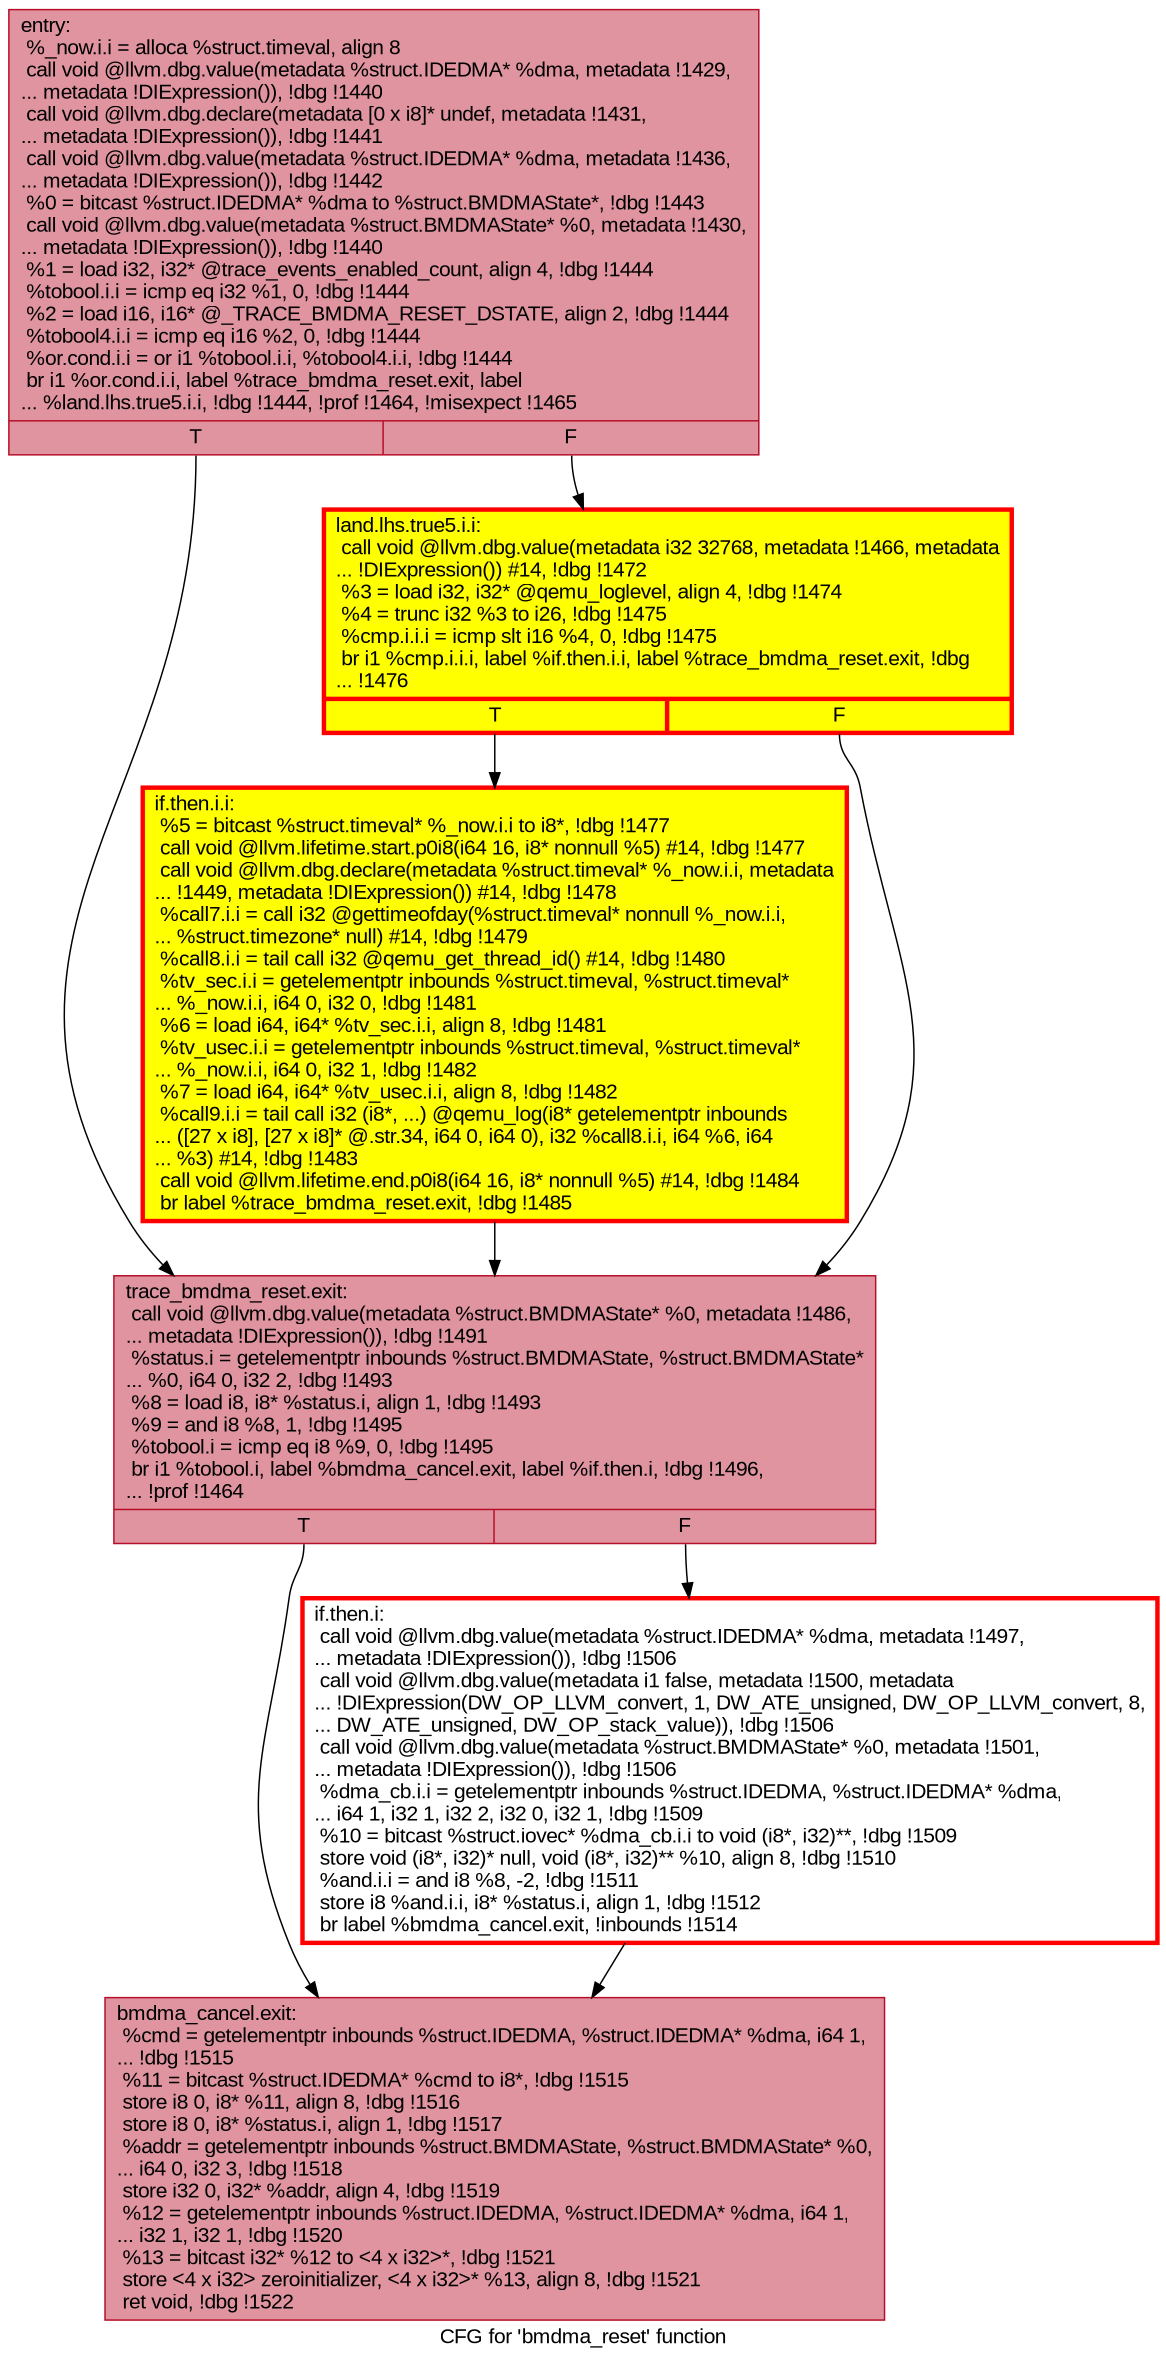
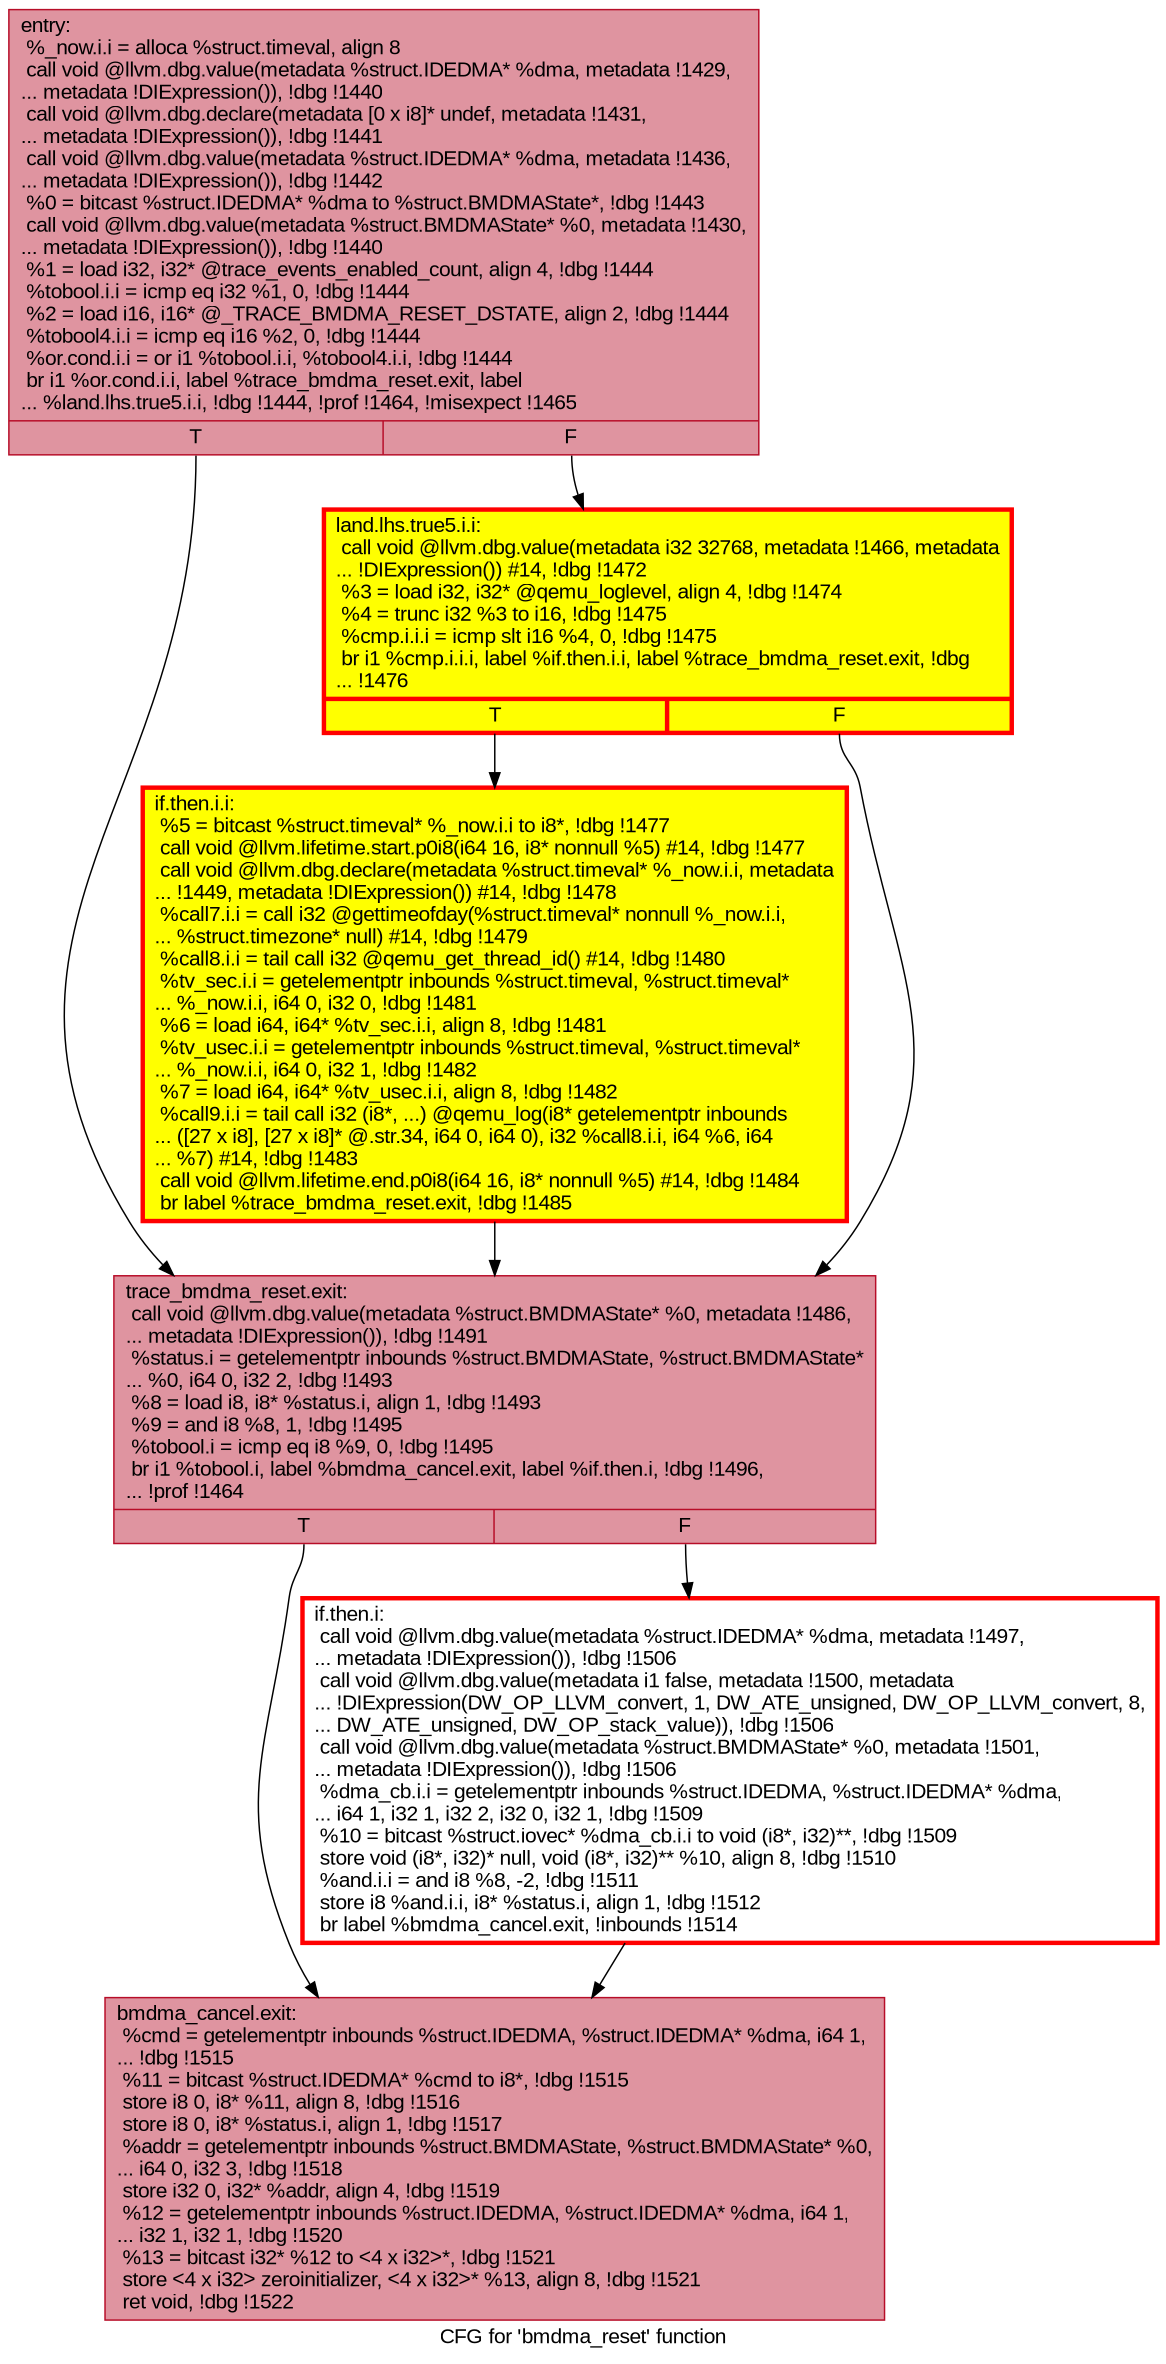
  digraph {
    fontname="Liberation Sans"
    label="CFG for 'bmdma_reset' function"
    node [color="#b70d28ff" fillcolor="#b70d2870" fontname="Liberation Sans" shape=record style=filled]
    edge [fontname="Liberation Sans" tailport=s0]
    n1 [label="{entry:\l  %_now.i.i = alloca %struct.timeval, align 8\l  call void @llvm.dbg.value(metadata %struct.IDEDMA* %dma, metadata !1429,\l... metadata !DIExpression()), !dbg !1440\l  call void @llvm.dbg.declare(metadata [0 x i8]* undef, metadata !1431,\l... metadata !DIExpression()), !dbg !1441\l  call void @llvm.dbg.value(metadata %struct.IDEDMA* %dma, metadata !1436,\l... metadata !DIExpression()), !dbg !1442\l  %0 = bitcast %struct.IDEDMA* %dma to %struct.BMDMAState*, !dbg !1443\l  call void @llvm.dbg.value(metadata %struct.BMDMAState* %0, metadata !1430,\l... metadata !DIExpression()), !dbg !1440\l  %1 = load i32, i32* @trace_events_enabled_count, align 4, !dbg !1444\l  %tobool.i.i = icmp eq i32 %1, 0, !dbg !1444\l  %2 = load i16, i16* @_TRACE_BMDMA_RESET_DSTATE, align 2, !dbg !1444\l  %tobool4.i.i = icmp eq i16 %2, 0, !dbg !1444\l  %or.cond.i.i = or i1 %tobool.i.i, %tobool4.i.i, !dbg !1444\l  br i1 %or.cond.i.i, label %trace_bmdma_reset.exit, label\l... %land.lhs.true5.i.i, !dbg !1444, !prof !1464, !misexpect !1465\l|{<s0>T|<s1>F}}"]
    n2 [label="{trace_bmdma_reset.exit:                           \l  call void @llvm.dbg.value(metadata %struct.BMDMAState* %0, metadata !1486,\l... metadata !DIExpression()), !dbg !1491\l  %status.i = getelementptr inbounds %struct.BMDMAState, %struct.BMDMAState*\l... %0, i64 0, i32 2, !dbg !1493\l  %8 = load i8, i8* %status.i, align 1, !dbg !1493\l  %9 = and i8 %8, 1, !dbg !1495\l  %tobool.i = icmp eq i8 %9, 0, !dbg !1495\l  br i1 %tobool.i, label %bmdma_cancel.exit, label %if.then.i, !dbg !1496,\l... !prof !1464\l|{<s0>T|<s1>F}}"]
-   n3 [color=red fillcolor=yellow label="{land.lhs.true5.i.i:                               \l  call void @llvm.dbg.value(metadata i32 32768, metadata !1466, metadata\l... !DIExpression()) #14, !dbg !1472\l  %3 = load i32, i32* @qemu_loglevel, align 4, !dbg !1474\l  %4 = trunc i32 %3 to i26, !dbg !1475\l  %cmp.i.i.i = icmp slt i16 %4, 0, !dbg !1475\l  br i1 %cmp.i.i.i, label %if.then.i.i, label %trace_bmdma_reset.exit, !dbg\l... !1476\l|{<s0>T|<s1>F}}" penwidth=3.0]
+   n3 [color=red fillcolor=yellow label="{land.lhs.true5.i.i:                               \l  call void @llvm.dbg.value(metadata i32 32768, metadata !1466, metadata\l... !DIExpression()) #14, !dbg !1472\l  %3 = load i32, i32* @qemu_loglevel, align 4, !dbg !1474\l  %4 = trunc i32 %3 to i16, !dbg !1475\l  %cmp.i.i.i = icmp slt i16 %4, 0, !dbg !1475\l  br i1 %cmp.i.i.i, label %if.then.i.i, label %trace_bmdma_reset.exit, !dbg\l... !1476\l|{<s0>T|<s1>F}}" penwidth=3.0]
    n4 [label="{bmdma_cancel.exit:                                \l  %cmd = getelementptr inbounds %struct.IDEDMA, %struct.IDEDMA* %dma, i64 1,\l... !dbg !1515\l  %11 = bitcast %struct.IDEDMA* %cmd to i8*, !dbg !1515\l  store i8 0, i8* %11, align 8, !dbg !1516\l  store i8 0, i8* %status.i, align 1, !dbg !1517\l  %addr = getelementptr inbounds %struct.BMDMAState, %struct.BMDMAState* %0,\l... i64 0, i32 3, !dbg !1518\l  store i32 0, i32* %addr, align 4, !dbg !1519\l  %12 = getelementptr inbounds %struct.IDEDMA, %struct.IDEDMA* %dma, i64 1,\l... i32 1, i32 1, !dbg !1520\l  %13 = bitcast i32* %12 to \<4 x i32\>*, !dbg !1521\l  store \<4 x i32\> zeroinitializer, \<4 x i32\>* %13, align 8, !dbg !1521\l  ret void, !dbg !1522\l}"]
    n5 [color=red label="{if.then.i:                                        \l  call void @llvm.dbg.value(metadata %struct.IDEDMA* %dma, metadata !1497,\l... metadata !DIExpression()), !dbg !1506\l  call void @llvm.dbg.value(metadata i1 false, metadata !1500, metadata\l... !DIExpression(DW_OP_LLVM_convert, 1, DW_ATE_unsigned, DW_OP_LLVM_convert, 8,\l... DW_ATE_unsigned, DW_OP_stack_value)), !dbg !1506\l  call void @llvm.dbg.value(metadata %struct.BMDMAState* %0, metadata !1501,\l... metadata !DIExpression()), !dbg !1506\l  %dma_cb.i.i = getelementptr inbounds %struct.IDEDMA, %struct.IDEDMA* %dma,\l... i64 1, i32 1, i32 2, i32 0, i32 1, !dbg !1509\l  %10 = bitcast %struct.iovec* %dma_cb.i.i to void (i8*, i32)**, !dbg !1509\l  store void (i8*, i32)* null, void (i8*, i32)** %10, align 8, !dbg !1510\l  %and.i.i = and i8 %8, -2, !dbg !1511\l  store i8 %and.i.i, i8* %status.i, align 1, !dbg !1512\l  br label %bmdma_cancel.exit, !inbounds !1514\l}" penwidth=3.0 fillcolor="" style=""]
-   n6 [color=red fillcolor=yellow label="{if.then.i.i:                                      \l  %5 = bitcast %struct.timeval* %_now.i.i to i8*, !dbg !1477\l  call void @llvm.lifetime.start.p0i8(i64 16, i8* nonnull %5) #14, !dbg !1477\l  call void @llvm.dbg.declare(metadata %struct.timeval* %_now.i.i, metadata\l... !1449, metadata !DIExpression()) #14, !dbg !1478\l  %call7.i.i = call i32 @gettimeofday(%struct.timeval* nonnull %_now.i.i,\l... %struct.timezone* null) #14, !dbg !1479\l  %call8.i.i = tail call i32 @qemu_get_thread_id() #14, !dbg !1480\l  %tv_sec.i.i = getelementptr inbounds %struct.timeval, %struct.timeval*\l... %_now.i.i, i64 0, i32 0, !dbg !1481\l  %6 = load i64, i64* %tv_sec.i.i, align 8, !dbg !1481\l  %tv_usec.i.i = getelementptr inbounds %struct.timeval, %struct.timeval*\l... %_now.i.i, i64 0, i32 1, !dbg !1482\l  %7 = load i64, i64* %tv_usec.i.i, align 8, !dbg !1482\l  %call9.i.i = tail call i32 (i8*, ...) @qemu_log(i8* getelementptr inbounds\l... ([27 x i8], [27 x i8]* @.str.34, i64 0, i64 0), i32 %call8.i.i, i64 %6, i64\l... %3) #14, !dbg !1483\l  call void @llvm.lifetime.end.p0i8(i64 16, i8* nonnull %5) #14, !dbg !1484\l  br label %trace_bmdma_reset.exit, !dbg !1485\l}" penwidth=3.0]
+   n6 [color=red fillcolor=yellow label="{if.then.i.i:                                      \l  %5 = bitcast %struct.timeval* %_now.i.i to i8*, !dbg !1477\l  call void @llvm.lifetime.start.p0i8(i64 16, i8* nonnull %5) #14, !dbg !1477\l  call void @llvm.dbg.declare(metadata %struct.timeval* %_now.i.i, metadata\l... !1449, metadata !DIExpression()) #14, !dbg !1478\l  %call7.i.i = call i32 @gettimeofday(%struct.timeval* nonnull %_now.i.i,\l... %struct.timezone* null) #14, !dbg !1479\l  %call8.i.i = tail call i32 @qemu_get_thread_id() #14, !dbg !1480\l  %tv_sec.i.i = getelementptr inbounds %struct.timeval, %struct.timeval*\l... %_now.i.i, i64 0, i32 0, !dbg !1481\l  %6 = load i64, i64* %tv_sec.i.i, align 8, !dbg !1481\l  %tv_usec.i.i = getelementptr inbounds %struct.timeval, %struct.timeval*\l... %_now.i.i, i64 0, i32 1, !dbg !1482\l  %7 = load i64, i64* %tv_usec.i.i, align 8, !dbg !1482\l  %call9.i.i = tail call i32 (i8*, ...) @qemu_log(i8* getelementptr inbounds\l... ([27 x i8], [27 x i8]* @.str.34, i64 0, i64 0), i32 %call8.i.i, i64 %6, i64\l... %7) #14, !dbg !1483\l  call void @llvm.lifetime.end.p0i8(i64 16, i8* nonnull %5) #14, !dbg !1484\l  br label %trace_bmdma_reset.exit, !dbg !1485\l}" penwidth=3.0]
    n1 -> n2
    n1 -> n3 [tailport=s1]
    n2 -> n4
    n2 -> n5 [tailport=s1]
    n3 -> n2 [tailport=s1]
    n3 -> n6
    n5 -> n4
    n6 -> n2
  }
